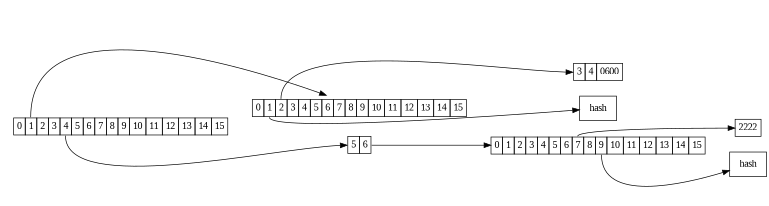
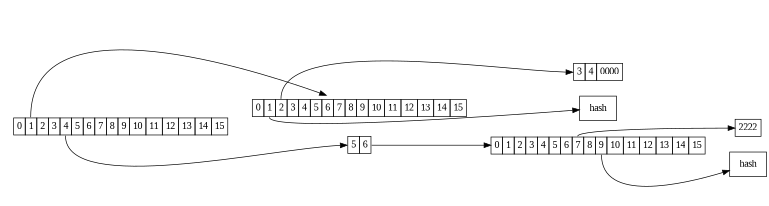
  digraph {
    rankdir=LR
    fontname="Liberation Serif"
    node [margin=0 shape=none fontname="Liberation Serif"]
    edge [tailport=1 fontname="Liberation Serif"]
    n1 [label=<<table border="0" cellborder="1" cellspacing="0" cellpadding="4"><tr><td port="0">0</td><td port="1">1</td><td port="2">2</td><td port="3">3</td><td port="4">4</td><td port="5">5</td><td port="6">6</td><td port="7">7</td><td port="8">8</td><td port="9">9</td><td port="10">10</td><td port="11">11</td><td port="12">12</td><td port="13">13</td><td port="14">14</td><td port="15">15</td></tr></table>>]
    n2 [label=<<table border="0" cellborder="1" cellspacing="0" cellpadding="4"><tr><td port="0">0</td><td port="1">1</td><td port="2">2</td><td port="3">3</td><td port="4">4</td><td port="5">5</td><td port="6">6</td><td port="7">7</td><td port="8">8</td><td port="9">9</td><td port="10">10</td><td port="11">11</td><td port="12">12</td><td port="13">13</td><td port="14">14</td><td port="15">15</td></tr></table>>]
    n3 [label=<<table border="0" cellborder="1" cellspacing="0" cellpadding="4"><tr><td port="0">0</td><td port="1">1</td><td port="2">2</td><td port="3">3</td><td port="4">4</td><td port="5">5</td><td port="6">6</td><td port="7">7</td><td port="8">8</td><td port="9">9</td><td port="10">10</td><td port="11">11</td><td port="12">12</td><td port="13">13</td><td port="14">14</td><td port="15">15</td></tr></table>>]
    n4 [label=<<table border="0" cellborder="1" cellspacing="0" cellpadding="4"><tr><td port="5">5</td><td port="6">6</td></tr></table>>]
-   n5 [label=<<table border="0" cellborder="1" cellspacing="0" cellpadding="4"><tr><td port="start">3</td><td>4</td><td>0600</td></tr></table>>]
+   n5 [label=<<table border="0" cellborder="1" cellspacing="0" cellpadding="4"><tr><td port="start">3</td><td>4</td><td>0000</td></tr></table>>]
    n6 [label=hash shape=box margin=""]
    n7 [label=<<table border="0" cellborder="1" cellspacing="0" cellpadding="4"><tr><td port="start">2222</td></tr></table>>]
    n8 [label=hash shape=box margin=""]
    subgraph cluster_1 {
      style=invis
      n1
    }
    subgraph cluster_2 {
      style=invis
      n2
    }
    subgraph cluster_3 {
      style=invis
      n3
    }
    n1 -> n5 [headport=start tailport=2]
    n1 -> n6
    n2 -> n1
    n2 -> n4 [headport=5 tailport=4]
    n3 -> n7 [headport=start tailport=7]
    n3 -> n8 [tailport=9]
    n4 -> n3 [tailport=6]
  }
